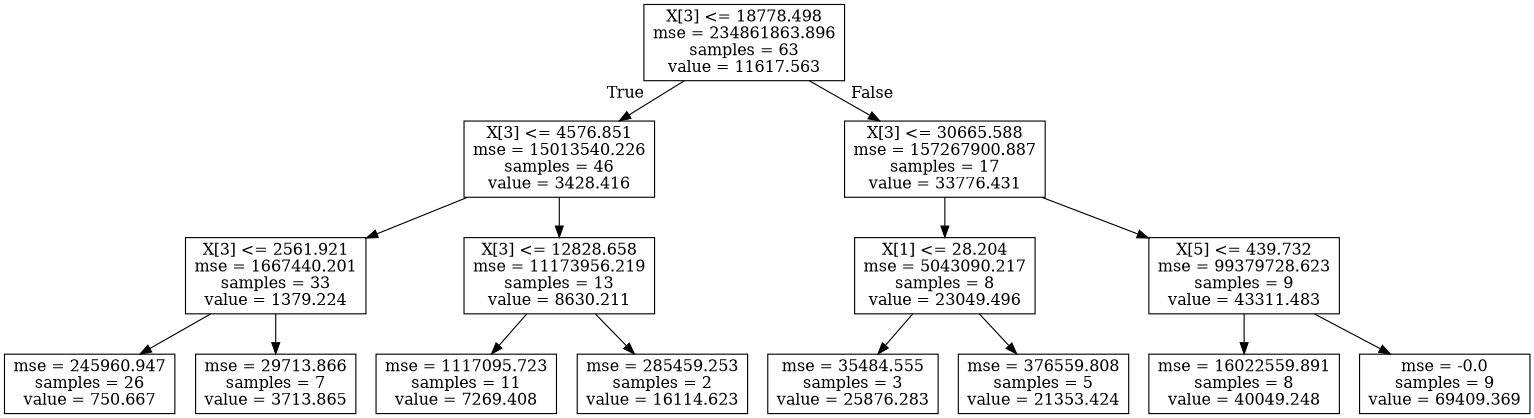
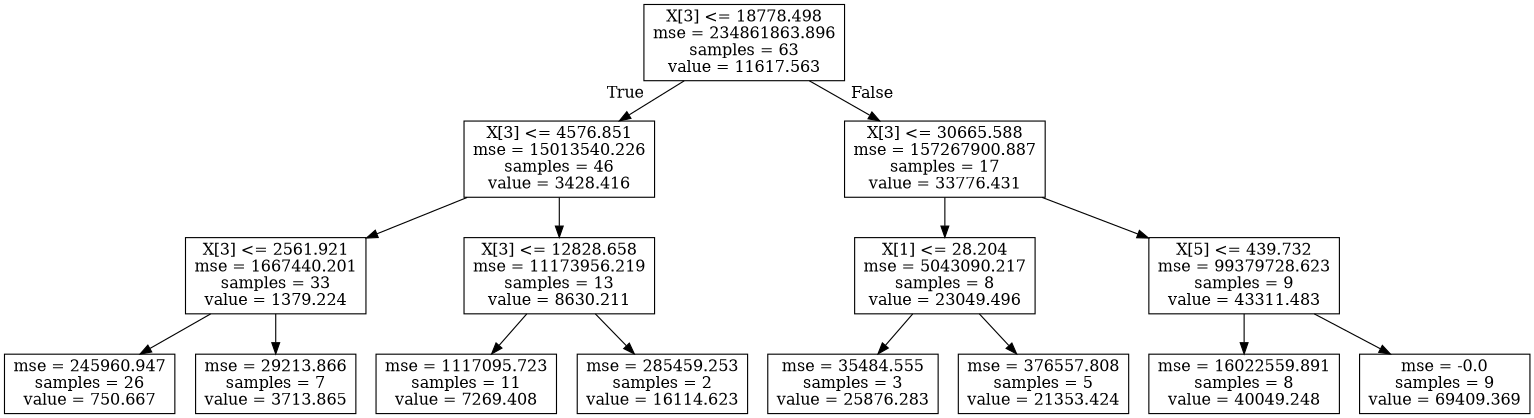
  digraph {
    node [shape=box]
    n1 [label="X[3] <= 18778.498\nmse = 234861863.896\nsamples = 63\nvalue = 11617.563"]
    n2 [label="X[3] <= 4576.851\nmse = 15013540.226\nsamples = 46\nvalue = 3428.416"]
    n3 [label="X[3] <= 30665.588\nmse = 157267900.887\nsamples = 17\nvalue = 33776.431"]
    n4 [label="X[3] <= 2561.921\nmse = 1667440.201\nsamples = 33\nvalue = 1379.224"]
    n5 [label="X[3] <= 12828.658\nmse = 11173956.219\nsamples = 13\nvalue = 8630.211"]
    n6 [label="X[1] <= 28.204\nmse = 5043090.217\nsamples = 8\nvalue = 23049.496"]
    n7 [label="X[5] <= 439.732\nmse = 99379728.623\nsamples = 9\nvalue = 43311.483"]
    n8 [label="mse = 245960.947\nsamples = 26\nvalue = 750.667"]
-   n9 [label="mse = 29713.866\nsamples = 7\nvalue = 3713.865"]
+   n9 [label="mse = 29213.866\nsamples = 7\nvalue = 3713.865"]
    n10 [label="mse = 1117095.723\nsamples = 11\nvalue = 7269.408"]
    n11 [label="mse = 285459.253\nsamples = 2\nvalue = 16114.623"]
    n12 [label="mse = 35484.555\nsamples = 3\nvalue = 25876.283"]
-   n13 [label="mse = 376559.808\nsamples = 5\nvalue = 21353.424"]
+   n13 [label="mse = 376557.808\nsamples = 5\nvalue = 21353.424"]
    n14 [label="mse = 16022559.891\nsamples = 8\nvalue = 40049.248"]
    n15 [label="mse = -0.0\nsamples = 9\nvalue = 69409.369"]
    n1 -> n2 [headlabel=True labelangle=45 labeldistance=2.5]
    n1 -> n3 [headlabel=False labelangle=-45 labeldistance=2.5]
    n2 -> n4
    n2 -> n5
    n3 -> n6
    n3 -> n7
    n4 -> n8
    n4 -> n9
    n5 -> n10
    n5 -> n11
    n6 -> n12
    n6 -> n13
    n7 -> n14
    n7 -> n15
  }
